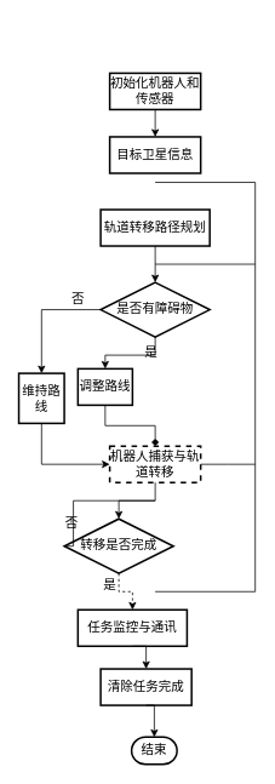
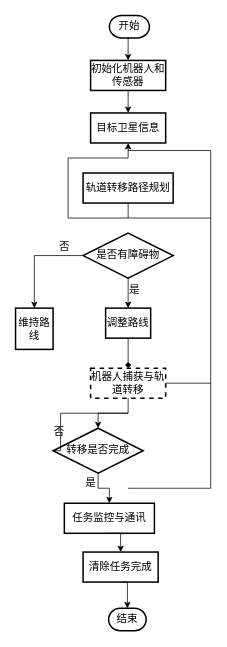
  <mxCell id="0" />
  <mxCell id="1" parent="0" />
  <mxCell id="2" style="edgeStyle=orthogonalEdgeStyle;rounded=0;orthogonalLoop=1;jettySize=auto;html=1;exitX=0.5;exitY=1;exitDx=0;exitDy=0;entryX=0.5;entryY=0;entryDx=0;entryDy=0;fontSize=14;fontFamily=STZhongsong;labelBackgroundColor=none;align=center;" parent="1" source="3" target="4" edge="1"><mxGeometry relative="1" as="geometry" /></mxCell>
  <mxCell id="3" value="&lt;font&gt;初始化机器人和传感器&lt;/font&gt;" style="rounded=0;whiteSpace=wrap;html=1;strokeWidth=2;fontFamily=STZhongsong;fontSize=14;labelBackgroundColor=none;fillColor=none;align=center;" parent="1" vertex="1"><mxGeometry x="120" y="80" width="100" height="40" as="geometry" /></mxCell>
  <mxCell id="4" value="目标卫星信息" style="rounded=0;whiteSpace=wrap;html=1;strokeWidth=2;fontFamily=STZhongsong;fontSize=14;labelBackgroundColor=none;fillColor=none;align=center;" parent="1" vertex="1"><mxGeometry x="120" y="150" width="100" height="40" as="geometry" /></mxCell>
- <mxCell id="5" style="edgeStyle=orthogonalEdgeStyle;rounded=0;orthogonalLoop=1;jettySize=auto;html=1;exitX=0.5;exitY=1;exitDx=0;exitDy=0;entryX=0.5;entryY=0;entryDx=0;entryDy=0;fontSize=14;fontFamily=STZhongsong;labelBackgroundColor=none;align=center;" parent="1" source="6" target="21" edge="1"><mxGeometry relative="1" as="geometry" /></mxCell>
+ <mxCell id="5" style="edgeStyle=orthogonalEdgeStyle;rounded=0;orthogonalLoop=1;jettySize=auto;html=1;exitX=0.5;exitY=1;exitDx=0;exitDy=0;fontSize=14;fontFamily=STZhongsong;labelBackgroundColor=none;align=center;" parent="1" source="6" target="4" edge="1"><mxGeometry relative="1" as="geometry" /></mxCell>
  <mxCell id="6" value="&lt;font&gt;轨道转移路径规划&lt;/font&gt;" style="rounded=0;whiteSpace=wrap;html=1;strokeWidth=2;fontFamily=STZhongsong;fontSize=14;labelBackgroundColor=none;fillColor=none;align=center;" parent="1" vertex="1"><mxGeometry x="110" y="230" width="120" height="40" as="geometry" /></mxCell>
  <mxCell id="7" style="edgeStyle=orthogonalEdgeStyle;rounded=0;orthogonalLoop=1;jettySize=auto;html=1;exitX=0.5;exitY=1;exitDx=0;exitDy=0;entryX=0.5;entryY=0;entryDx=0;entryDy=0;fontSize=14;fontFamily=STZhongsong;labelBackgroundColor=none;align=center;endArrow=diamond;" parent="1" source="8" target="31" edge="1"><mxGeometry relative="1" as="geometry" /></mxCell>
- <mxCell id="8" value="&lt;font&gt;调整路线&lt;/font&gt;" style="rounded=0;whiteSpace=wrap;html=1;strokeWidth=2;fontFamily=STZhongsong;fontSize=14;labelBackgroundColor=none;fillColor=none;align=center;" parent="1" vertex="1"><mxGeometry x="85" y="405" width="60" height="40" as="geometry" /></mxCell>
- <mxCell id="9" style="edgeStyle=orthogonalEdgeStyle;rounded=0;orthogonalLoop=1;jettySize=auto;html=1;exitX=0.5;exitY=1;exitDx=0;exitDy=0;entryX=0;entryY=0.5;entryDx=0;entryDy=0;fontSize=14;" edge="1" parent="1" source="10" target="31"><mxGeometry relative="1" as="geometry" /></mxCell>
+ <mxCell id="8" value="&lt;font&gt;调整路线&lt;/font&gt;" style="rounded=0;whiteSpace=wrap;html=1;strokeWidth=2;fontFamily=STZhongsong;fontSize=14;labelBackgroundColor=none;fillColor=none;align=center;" parent="1" vertex="1"><mxGeometry x="140" y="410" width="60" height="40" as="geometry" /></mxCell>
  <mxCell id="10" value="&lt;font&gt;维持路线&lt;/font&gt;" style="rounded=0;whiteSpace=wrap;html=1;strokeWidth=2;fontFamily=STZhongsong;fontSize=14;labelBackgroundColor=none;fillColor=none;align=center;" parent="1" vertex="1"><mxGeometry x="20" y="410" width="50" height="55" as="geometry" /></mxCell>
  <mxCell id="11" style="edgeStyle=orthogonalEdgeStyle;rounded=0;orthogonalLoop=1;jettySize=auto;html=1;exitX=1;exitY=0.5;exitDx=0;exitDy=0;endArrow=none;endFill=0;fontSize=14;fontFamily=STZhongsong;labelBackgroundColor=none;align=center;" parent="1" source="31" edge="1"><mxGeometry relative="1" as="geometry"><mxPoint x="280" y="510" as="targetPoint" /></mxGeometry></mxCell>
- <mxCell id="12" style="edgeStyle=orthogonalEdgeStyle;rounded=0;orthogonalLoop=1;jettySize=auto;html=1;exitX=0.5;exitY=1;exitDx=0;exitDy=0;entryX=0.5;entryY=0;entryDx=0;entryDy=0;fontSize=14;fontFamily=STZhongsong;labelBackgroundColor=none;align=center;dashed=1;" parent="1" source="16" target="24" edge="1"><mxGeometry relative="1" as="geometry" /></mxCell>
+ <mxCell id="12" style="edgeStyle=orthogonalEdgeStyle;rounded=0;orthogonalLoop=1;jettySize=auto;html=1;exitX=0.5;exitY=1;exitDx=0;exitDy=0;entryX=0.5;entryY=0;entryDx=0;entryDy=0;fontSize=14;fontFamily=STZhongsong;labelBackgroundColor=none;align=center;" parent="1" source="16" target="24" edge="1"><mxGeometry relative="1" as="geometry" /></mxCell>
  <mxCell id="13" value="&lt;font&gt;是&lt;/font&gt;" style="edgeLabel;html=1;align=center;verticalAlign=middle;resizable=0;points=[];fontSize=14;labelBackgroundColor=none;fontFamily=STZhongsong;" parent="12" vertex="1" connectable="0"><mxGeometry x="-0.257" y="1" relative="1" as="geometry"><mxPoint x="-11" y="-6" as="offset" /></mxGeometry></mxCell>
  <mxCell id="14" style="edgeStyle=elbowEdgeStyle;rounded=0;orthogonalLoop=1;jettySize=auto;html=1;exitX=0;exitY=0.5;exitDx=0;exitDy=0;endArrow=none;endFill=0;align=center;fontSize=14;" edge="1" parent="1" source="16"><mxGeometry relative="1" as="geometry"><mxPoint x="170" y="550" as="targetPoint" /><Array as="points"><mxPoint x="80" y="580" /></Array></mxGeometry></mxCell>
  <mxCell id="15" value="&lt;font face=&quot;STZhongsong&quot;&gt;否&lt;/font&gt;" style="edgeLabel;html=1;align=center;verticalAlign=middle;resizable=0;points=[];fontSize=14;labelBackgroundColor=none;" vertex="1" connectable="0" parent="14"><mxGeometry x="0.271" y="-1" relative="1" as="geometry"><mxPoint x="-38" y="23" as="offset" /></mxGeometry></mxCell>
  <mxCell id="16" value="&lt;font&gt;转移是否完成&lt;/font&gt;" style="rhombus;whiteSpace=wrap;html=1;strokeWidth=2;fontFamily=STZhongsong;fontSize=14;labelBackgroundColor=none;fillColor=none;align=center;" parent="1" vertex="1"><mxGeometry x="70" y="570" width="120" height="60" as="geometry" /></mxCell>
  <mxCell id="17" style="edgeStyle=orthogonalEdgeStyle;rounded=0;orthogonalLoop=1;jettySize=auto;html=1;exitX=0;exitY=0.5;exitDx=0;exitDy=0;entryX=0.5;entryY=0;entryDx=0;entryDy=0;fontSize=14;fontFamily=STZhongsong;labelBackgroundColor=none;align=center;" parent="1" source="21" target="10" edge="1"><mxGeometry relative="1" as="geometry" /></mxCell>
  <mxCell id="18" value="否" style="edgeLabel;align=center;verticalAlign=middle;resizable=0;points=[];fontSize=14;fontFamily=STZhongsong;labelBackgroundColor=none;html=1;" parent="17" vertex="1" connectable="0"><mxGeometry x="-0.033" y="2" relative="1" as="geometry"><mxPoint x="37" y="-12" as="offset" /></mxGeometry></mxCell>
  <mxCell id="19" style="edgeStyle=orthogonalEdgeStyle;rounded=0;orthogonalLoop=1;jettySize=auto;html=1;exitX=0.5;exitY=1;exitDx=0;exitDy=0;entryX=0.5;entryY=0;entryDx=0;entryDy=0;fontSize=14;fontFamily=STZhongsong;labelBackgroundColor=none;align=center;" parent="1" source="21" target="8" edge="1"><mxGeometry relative="1" as="geometry" /></mxCell>
  <mxCell id="20" value="是" style="edgeLabel;html=1;align=center;verticalAlign=middle;resizable=0;points=[];fontSize=14;fontFamily=STZhongsong;labelBackgroundColor=none;" parent="19" vertex="1" connectable="0"><mxGeometry x="-0.2" y="-3" relative="1" as="geometry"><mxPoint x="10" as="offset" /></mxGeometry></mxCell>
  <mxCell id="21" value="&lt;font&gt;是否有障碍物&lt;/font&gt;" style="rhombus;whiteSpace=wrap;html=1;strokeWidth=2;fontFamily=STZhongsong;fontSize=14;labelBackgroundColor=none;fillColor=none;align=center;" parent="1" vertex="1"><mxGeometry x="110" y="310" width="120" height="60" as="geometry" /></mxCell>
  <mxCell id="22" style="edgeStyle=orthogonalEdgeStyle;rounded=0;orthogonalLoop=1;jettySize=auto;html=1;exitX=0.5;exitY=1;exitDx=0;exitDy=0;entryX=0.5;entryY=0;entryDx=0;entryDy=0;fontSize=14;fontFamily=STZhongsong;labelBackgroundColor=none;align=center;" parent="1" source="24" target="25" edge="1"><mxGeometry relative="1" as="geometry" /></mxCell>
  <mxCell id="23" style="edgeStyle=elbowEdgeStyle;rounded=0;orthogonalLoop=1;jettySize=auto;html=1;startArrow=none;startFill=0;endArrow=none;endFill=0;fontSize=14;fontFamily=STZhongsong;labelBackgroundColor=none;align=center;" parent="1" edge="1"><mxGeometry relative="1" as="geometry"><mxPoint x="170" y="200" as="targetPoint" /><Array as="points"><mxPoint x="280" y="480" /></Array><mxPoint x="170" y="650" as="sourcePoint" /></mxGeometry></mxCell>
  <mxCell id="24" value="&lt;font&gt;任务监控与通讯&lt;/font&gt;" style="rounded=0;whiteSpace=wrap;html=1;strokeWidth=2;fontFamily=STZhongsong;fontSize=14;labelBackgroundColor=none;fillColor=none;align=center;" parent="1" vertex="1"><mxGeometry x="85" y="670" width="120" height="40" as="geometry" /></mxCell>
  <mxCell id="25" value="&lt;font&gt;清除任务完成&lt;/font&gt;" style="rounded=0;whiteSpace=wrap;html=1;strokeWidth=2;fontFamily=STZhongsong;fontSize=14;labelBackgroundColor=none;fillColor=none;align=center;" parent="1" vertex="1"><mxGeometry x="110" y="735" width="100" height="40" as="geometry" /></mxCell>
  <mxCell id="26" value="结束" style="strokeWidth=2;html=1;shape=mxgraph.flowchart.terminator;whiteSpace=wrap;fontFamily=STZhongsong;fontSize=14;labelBackgroundColor=none;fillColor=none;align=center;" parent="1" vertex="1"><mxGeometry x="144" y="810" width="50" height="30" as="geometry" /></mxCell>
+ <mxCell id="27" style="edgeStyle=orthogonalEdgeStyle;rounded=0;orthogonalLoop=1;jettySize=auto;html=1;exitX=0.5;exitY=1;exitDx=0;exitDy=0;exitPerimeter=0;entryX=0.5;entryY=0;entryDx=0;entryDy=0;" edge="1" parent="1" source="28" target="3"><mxGeometry relative="1" as="geometry" /></mxCell>
+ <mxCell id="28" value="开始" style="strokeWidth=2;html=1;shape=mxgraph.flowchart.terminator;whiteSpace=wrap;fontFamily=STZhongsong;fontSize=14;labelBackgroundColor=none;fillColor=none;align=center;" parent="1" vertex="1"><mxGeometry x="145" y="20" width="53.34" height="30" as="geometry" /></mxCell>
  <mxCell id="29" value="" style="endArrow=none;html=1;rounded=0;endFill=0;fontSize=14;fontFamily=STZhongsong;labelBackgroundColor=none;align=center;" parent="1" edge="1"><mxGeometry width="50" height="50" relative="1" as="geometry"><mxPoint x="170" y="290" as="sourcePoint" /><mxPoint x="280" y="290" as="targetPoint" /></mxGeometry></mxCell>
  <mxCell id="30" style="edgeStyle=orthogonalEdgeStyle;rounded=0;orthogonalLoop=1;jettySize=auto;html=1;exitX=0.5;exitY=1;exitDx=0;exitDy=0;align=center;fontSize=14;" edge="1" parent="1" source="31" target="16"><mxGeometry relative="1" as="geometry" /></mxCell>
  <mxCell id="31" value="&lt;font&gt;机器人捕获与轨道转移&lt;/font&gt;" style="rounded=0;whiteSpace=wrap;html=1;strokeWidth=2;fontFamily=STZhongsong;fontSize=14;labelBackgroundColor=none;fillColor=none;align=center;dashed=1;" parent="1" vertex="1"><mxGeometry x="120" y="490" width="100" height="40" as="geometry" /></mxCell>
  <mxCell id="32" style="edgeStyle=orthogonalEdgeStyle;rounded=0;orthogonalLoop=1;jettySize=auto;html=1;exitX=0.5;exitY=1;exitDx=0;exitDy=0;entryX=0.5;entryY=0;entryDx=0;entryDy=0;entryPerimeter=0;" edge="1" parent="1" source="25" target="26"><mxGeometry relative="1" as="geometry" /></mxCell>
